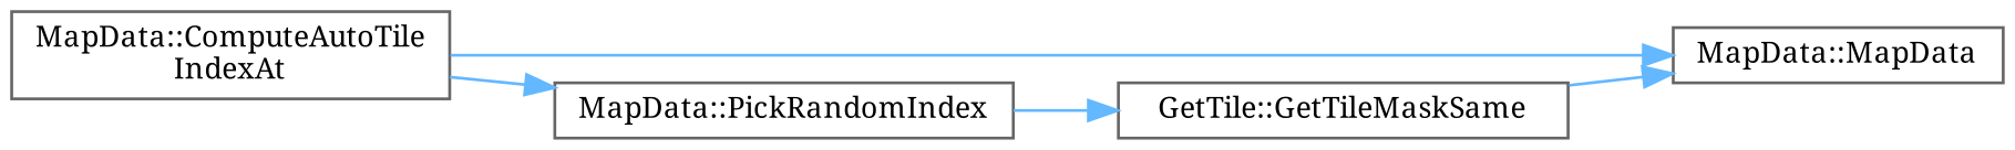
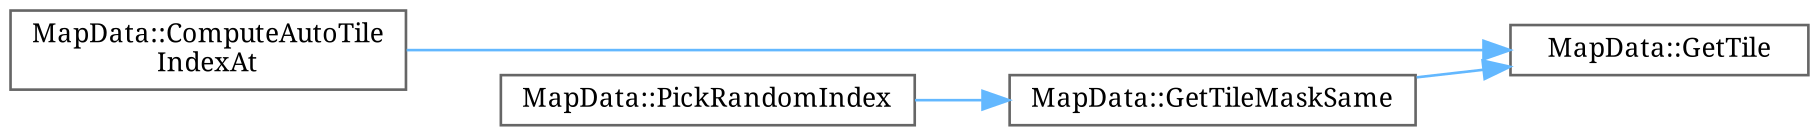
  digraph {
    fontname="Noto Serif"
    rankdir=LR
    node [color=grey40 fillcolor=white fontname="Noto Serif" fontsize=10 shape=box style=filled]
    edge [color=steelblue1 fontname="Noto Serif" fontsize=10 labelfontname=Helvetica labelfontsize=10 style=solid]
    n1 [height=0.2 label="MapData::ComputeAutoTile\lIndexAt" width=0.4]
-   n2 [height=0.2 label="MapData::MapData" width=0.4]
+   n2 [height=0.2 label="MapData::GetTile" width=0.4]
    n3 [height=0.2 label="MapData::PickRandomIndex" width=0.4]
-   n4 [height=0.2 label="GetTile::GetTileMaskSame" width=0.4]
+   n4 [height=0.2 label="MapData::GetTileMaskSame" width=0.4]
    n1 -> n2
-   n1 -> n3
    n3 -> n4
    n4 -> n2
  }
